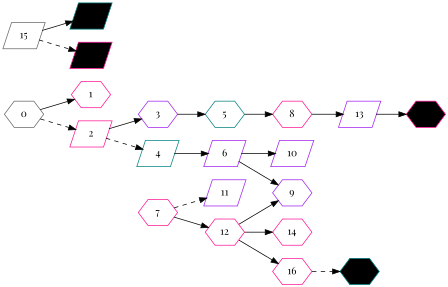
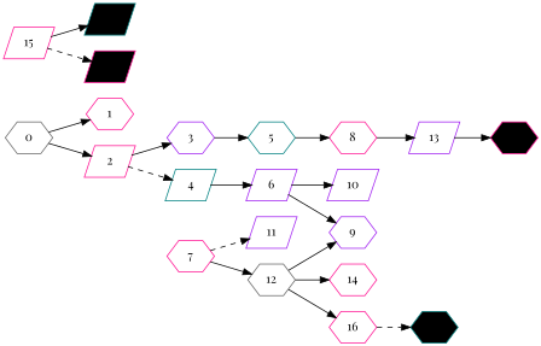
  strict digraph {
    fontname="Playfair Display"
    rankdir=LR
    node [color=deeppink fontname="Playfair Display" shape=hexagon]
    edge [fontname="Playfair Display" style=solid]
    0 [color=gray40]
    1
    2 [shape=parallelogram]
    3 [color=purple]
    4 [color=teal shape=parallelogram]
    5 [color=teal]
    6 [color=purple shape=parallelogram]
    8
    9 [color=purple]
    10 [color=purple shape=parallelogram]
    11 [color=purple shape=parallelogram]
    7
-   12
+   12 [color=gray40]
    13 [color=purple shape=parallelogram]
    14
    16
    17 [fillcolor=black style=filled]
-   15 [color=gray40 shape=parallelogram]
+   15 [shape=parallelogram]
    18 [color=teal fillcolor=black shape=parallelogram style=filled]
    19 [fillcolor=black shape=parallelogram style=filled]
    20 [color=teal fillcolor=black style=filled]
    0 -> 1
-   0 -> 2 [style=dashed]
+   0 -> 2
    2 -> 3
    2 -> 4 [style=dashed]
    3 -> 5
    4 -> 6
    5 -> 8
    6 -> 9
    6 -> 10
    8 -> 13
    7 -> 11 [style=dashed]
    7 -> 12
    12 -> 9
    12 -> 14
    12 -> 16
    13 -> 17
    16 -> 20 [style=dashed]
    15 -> 18
    15 -> 19 [style=dashed]
  }
